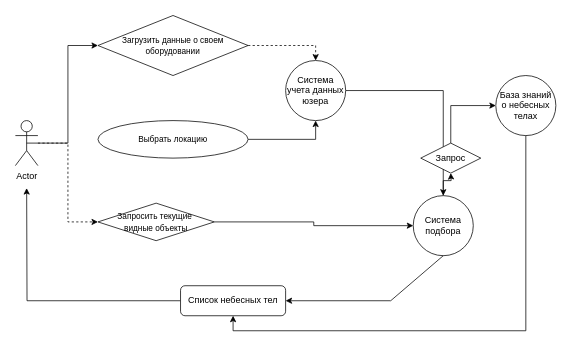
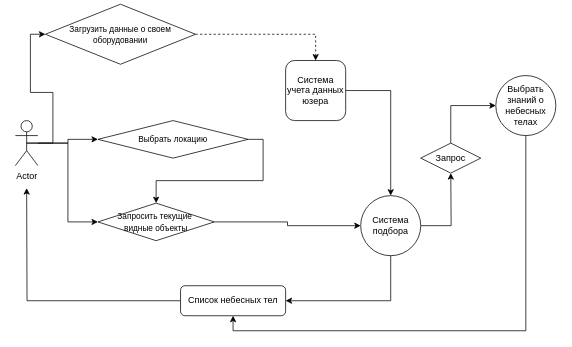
  <mxCell id="0" />
  <mxCell id="1" parent="0" />
  <mxCell id="2" style="edgeStyle=orthogonalEdgeStyle;rounded=0;orthogonalLoop=1;jettySize=auto;html=1;exitX=0.5;exitY=0.5;exitDx=0;exitDy=0;exitPerimeter=0;entryX=0;entryY=0.5;entryDx=0;entryDy=0;" parent="1" source="5" target="7" edge="1"><mxGeometry relative="1" as="geometry" /></mxCell>
- <mxCell id="4" style="edgeStyle=orthogonalEdgeStyle;rounded=0;orthogonalLoop=1;jettySize=auto;html=1;entryX=0;entryY=0.5;entryDx=0;entryDy=0;dashed=1;" parent="1" source="5" target="13" edge="1"><mxGeometry relative="1" as="geometry" /></mxCell>
+ <mxCell id="3" style="edgeStyle=orthogonalEdgeStyle;rounded=0;orthogonalLoop=1;jettySize=auto;html=1;exitX=0.5;exitY=0.5;exitDx=0;exitDy=0;exitPerimeter=0;entryX=0;entryY=0.5;entryDx=0;entryDy=0;" parent="1" source="5" target="9" edge="1"><mxGeometry relative="1" as="geometry" /></mxCell>
+ <mxCell id="4" style="edgeStyle=orthogonalEdgeStyle;rounded=0;orthogonalLoop=1;jettySize=auto;html=1;entryX=0;entryY=0.5;entryDx=0;entryDy=0;" parent="1" source="5" target="13" edge="1"><mxGeometry relative="1" as="geometry" /></mxCell>
  <mxCell id="5" value="Actor" style="shape=umlActor;verticalLabelPosition=bottom;verticalAlign=top;html=1;outlineConnect=0;" parent="1" vertex="1"><mxGeometry x="20" y="160" width="30" height="60" as="geometry" /></mxCell>
  <mxCell id="6" style="edgeStyle=orthogonalEdgeStyle;rounded=0;orthogonalLoop=1;jettySize=auto;html=1;exitX=1;exitY=0.5;exitDx=0;exitDy=0;entryX=0.5;entryY=0;entryDx=0;entryDy=0;dashed=1;" parent="1" source="7" target="11" edge="1"><mxGeometry relative="1" as="geometry" /></mxCell>
- <mxCell id="7" value="&lt;font style=&quot;font-size: 11px;&quot;&gt;Загрузить данные о своем оборудовании&lt;/font&gt;" style="rhombus;whiteSpace=wrap;html=1;" parent="1" vertex="1"><mxGeometry x="130" y="20" width="200" height="80" as="geometry" /></mxCell>
- <mxCell id="8" style="edgeStyle=orthogonalEdgeStyle;rounded=0;orthogonalLoop=1;jettySize=auto;html=1;exitX=1;exitY=0.5;exitDx=0;exitDy=0;entryX=0.5;entryY=1;entryDx=0;entryDy=0;" parent="1" source="9" target="11" edge="1"><mxGeometry relative="1" as="geometry" /></mxCell>
- <mxCell id="9" value="&lt;font style=&quot;font-size: 11px;&quot;&gt;Выбрать локацию&lt;/font&gt;" style="ellipse;whiteSpace=wrap;html=1;" parent="1" vertex="1"><mxGeometry x="130" y="160" width="200" height="50" as="geometry" /></mxCell>
+ <mxCell id="7" value="&lt;font style=&quot;font-size: 11px;&quot;&gt;Загрузить данные о своем оборудовании&lt;/font&gt;" style="rhombus;whiteSpace=wrap;html=1;" parent="1" vertex="1"><mxGeometry x="60" y="5" width="200" height="80" as="geometry" /></mxCell>
+ <mxCell id="8" style="edgeStyle=orthogonalEdgeStyle;rounded=0;orthogonalLoop=1;jettySize=auto;html=1;exitX=1;exitY=0.5;exitDx=0;exitDy=0;" parent="1" source="9" target="13" edge="1"><mxGeometry relative="1" as="geometry" /></mxCell>
+ <mxCell id="9" value="&lt;font style=&quot;font-size: 11px;&quot;&gt;Выбрать локацию&lt;/font&gt;" style="rhombus;whiteSpace=wrap;html=1;" parent="1" vertex="1"><mxGeometry x="130" y="160" width="200" height="50" as="geometry" /></mxCell>
  <mxCell id="10" style="edgeStyle=orthogonalEdgeStyle;rounded=0;orthogonalLoop=1;jettySize=auto;html=1;exitX=1;exitY=0.5;exitDx=0;exitDy=0;" parent="1" source="11" target="15" edge="1"><mxGeometry relative="1" as="geometry" /></mxCell>
- <mxCell id="11" value="Система учета данных юзера" style="ellipse;whiteSpace=wrap;html=1;aspect=fixed;" parent="1" vertex="1"><mxGeometry x="380" y="80" width="80" height="80" as="geometry" /></mxCell>
+ <mxCell id="11" value="Система учета данных юзера" style="whiteSpace=wrap;html=1;aspect=fixed;rounded=1;" parent="1" vertex="1"><mxGeometry x="380" y="80" width="80" height="80" as="geometry" /></mxCell>
  <mxCell id="12" style="edgeStyle=orthogonalEdgeStyle;rounded=0;orthogonalLoop=1;jettySize=auto;html=1;entryX=0;entryY=0.5;entryDx=0;entryDy=0;" parent="1" source="13" target="15" edge="1"><mxGeometry relative="1" as="geometry" /></mxCell>
  <mxCell id="13" value="&lt;font style=&quot;font-size: 11px;&quot;&gt;Запросить текущие&amp;nbsp;&lt;/font&gt;&lt;div&gt;&lt;font style=&quot;font-size: 11px;&quot;&gt;видные объекты&lt;/font&gt;&lt;/div&gt;" style="rhombus;whiteSpace=wrap;html=1;" parent="1" vertex="1"><mxGeometry x="130" y="270" width="155" height="50" as="geometry" /></mxCell>
  <mxCell id="14" style="edgeStyle=orthogonalEdgeStyle;rounded=0;orthogonalLoop=1;jettySize=auto;html=1;" edge="1" parent="1" source="15"><mxGeometry relative="1" as="geometry"><mxPoint x="600" y="230" as="targetPoint" /></mxGeometry></mxCell>
- <mxCell id="15" value="Система подбора" style="ellipse;whiteSpace=wrap;html=1;aspect=fixed;" parent="1" vertex="1"><mxGeometry x="550" y="260" width="80" height="80" as="geometry" /></mxCell>
+ <mxCell id="15" value="Система подбора" style="ellipse;whiteSpace=wrap;html=1;aspect=fixed;" parent="1" vertex="1"><mxGeometry x="480" y="260" width="80" height="80" as="geometry" /></mxCell>
  <mxCell id="16" style="edgeStyle=orthogonalEdgeStyle;rounded=0;orthogonalLoop=1;jettySize=auto;html=1;" edge="1" parent="1" source="17"><mxGeometry relative="1" as="geometry"><mxPoint x="35" y="250" as="targetPoint" /></mxGeometry></mxCell>
  <mxCell id="17" value="Список небесных тел" style="whiteSpace=wrap;html=1;rounded=1;" vertex="1" parent="1"><mxGeometry x="240" y="380" width="140" height="40" as="geometry" /></mxCell>
  <mxCell id="18" value="" style="endArrow=classic;html=1;rounded=0;entryX=1;entryY=0.5;entryDx=0;entryDy=0;exitX=0.5;exitY=1;exitDx=0;exitDy=0;" edge="1" parent="1" source="15" target="17"><mxGeometry width="50" height="50" relative="1" as="geometry"><mxPoint x="260" y="290" as="sourcePoint" /><mxPoint x="310" y="240" as="targetPoint" /><Array as="points"><mxPoint x="520" y="400" /></Array></mxGeometry></mxCell>
  <mxCell id="19" style="edgeStyle=orthogonalEdgeStyle;rounded=0;orthogonalLoop=1;jettySize=auto;html=1;entryX=0.5;entryY=1;entryDx=0;entryDy=0;" edge="1" parent="1" source="20" target="17"><mxGeometry relative="1" as="geometry"><mxPoint x="700" y="300" as="targetPoint" /><Array as="points"><mxPoint x="700" y="440" /><mxPoint x="310" y="440" /></Array></mxGeometry></mxCell>
- <mxCell id="20" value="База знаний о небесных телах" style="ellipse;whiteSpace=wrap;html=1;aspect=fixed;" vertex="1" parent="1"><mxGeometry x="660" y="100" width="80" height="80" as="geometry" /></mxCell>
+ <mxCell id="20" value="Выбрать знаний о небесных телах" style="ellipse;whiteSpace=wrap;html=1;aspect=fixed;" vertex="1" parent="1"><mxGeometry x="660" y="100" width="80" height="80" as="geometry" /></mxCell>
  <mxCell id="21" style="edgeStyle=orthogonalEdgeStyle;rounded=0;orthogonalLoop=1;jettySize=auto;html=1;entryX=0;entryY=0.5;entryDx=0;entryDy=0;" edge="1" parent="1" source="22" target="20"><mxGeometry relative="1" as="geometry"><mxPoint x="630" y="130" as="targetPoint" /><Array as="points"><mxPoint x="600" y="140" /></Array></mxGeometry></mxCell>
  <mxCell id="22" value="Запрос" style="rhombus;whiteSpace=wrap;html=1;" vertex="1" parent="1"><mxGeometry x="560" y="190" width="80" height="40" as="geometry" /></mxCell>
